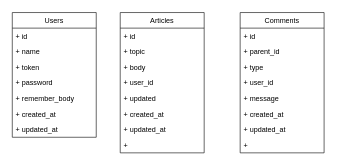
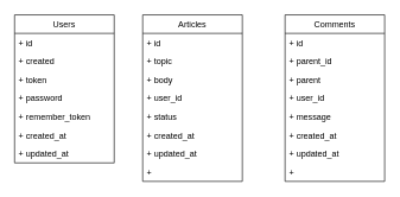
  <mxCell id="0" />
  <mxCell id="1" parent="0" />
  <mxCell id="2" value="Users" style="swimlane;fontStyle=0;childLayout=stackLayout;horizontal=1;startSize=26;fillColor=none;horizontalStack=0;resizeParent=1;resizeParentMax=0;resizeLast=0;collapsible=1;marginBottom=0;" vertex="1" parent="1"><mxGeometry x="20" y="20" width="140" height="208" as="geometry"><mxRectangle x="20" y="20" width="110" height="26" as="alternateBounds" /></mxGeometry></mxCell>
  <mxCell id="3" value="+ id" style="text;strokeColor=none;fillColor=none;align=left;verticalAlign=top;spacingLeft=4;spacingRight=4;overflow=hidden;rotatable=0;points=[[0,0.5],[1,0.5]];portConstraint=eastwest;" vertex="1" parent="2"><mxGeometry y="26" width="140" height="26" as="geometry" /></mxCell>
- <mxCell id="4" value="+ name" style="text;strokeColor=none;fillColor=none;align=left;verticalAlign=top;spacingLeft=4;spacingRight=4;overflow=hidden;rotatable=0;points=[[0,0.5],[1,0.5]];portConstraint=eastwest;" vertex="1" parent="2"><mxGeometry y="52" width="140" height="26" as="geometry" /></mxCell>
+ <mxCell id="4" value="+ created" style="text;strokeColor=none;fillColor=none;align=left;verticalAlign=top;spacingLeft=4;spacingRight=4;overflow=hidden;rotatable=0;points=[[0,0.5],[1,0.5]];portConstraint=eastwest;" vertex="1" parent="2"><mxGeometry y="52" width="140" height="26" as="geometry" /></mxCell>
  <mxCell id="5" value="+ token&#10;&#10;" style="text;strokeColor=none;fillColor=none;align=left;verticalAlign=top;spacingLeft=4;spacingRight=4;overflow=hidden;rotatable=0;points=[[0,0.5],[1,0.5]];portConstraint=eastwest;" vertex="1" parent="2"><mxGeometry y="78" width="140" height="26" as="geometry" /></mxCell>
  <mxCell id="6" value="+ password&#10;&#10;&#10;" style="text;strokeColor=none;fillColor=none;align=left;verticalAlign=top;spacingLeft=4;spacingRight=4;overflow=hidden;rotatable=0;points=[[0,0.5],[1,0.5]];portConstraint=eastwest;" vertex="1" parent="2"><mxGeometry y="104" width="140" height="26" as="geometry" /></mxCell>
- <mxCell id="7" value="+ remember_body" style="text;strokeColor=none;fillColor=none;align=left;verticalAlign=top;spacingLeft=4;spacingRight=4;overflow=hidden;rotatable=0;points=[[0,0.5],[1,0.5]];portConstraint=eastwest;" vertex="1" parent="2"><mxGeometry y="130" width="140" height="26" as="geometry" /></mxCell>
+ <mxCell id="7" value="+ remember_token" style="text;strokeColor=none;fillColor=none;align=left;verticalAlign=top;spacingLeft=4;spacingRight=4;overflow=hidden;rotatable=0;points=[[0,0.5],[1,0.5]];portConstraint=eastwest;" vertex="1" parent="2"><mxGeometry y="130" width="140" height="26" as="geometry" /></mxCell>
  <mxCell id="8" value="+ created_at" style="text;strokeColor=none;fillColor=none;align=left;verticalAlign=top;spacingLeft=4;spacingRight=4;overflow=hidden;rotatable=0;points=[[0,0.5],[1,0.5]];portConstraint=eastwest;" vertex="1" parent="2"><mxGeometry y="156" width="140" height="26" as="geometry" /></mxCell>
  <mxCell id="9" value="+ updated_at" style="text;strokeColor=none;fillColor=none;align=left;verticalAlign=top;spacingLeft=4;spacingRight=4;overflow=hidden;rotatable=0;points=[[0,0.5],[1,0.5]];portConstraint=eastwest;" vertex="1" parent="2"><mxGeometry y="182" width="140" height="26" as="geometry" /></mxCell>
  <mxCell id="10" value="Articles" style="swimlane;fontStyle=0;childLayout=stackLayout;horizontal=1;startSize=26;fillColor=none;horizontalStack=0;resizeParent=1;resizeParentMax=0;resizeLast=0;collapsible=1;marginBottom=0;" vertex="1" parent="1"><mxGeometry x="200" y="20" width="140" height="234" as="geometry" /></mxCell>
  <mxCell id="11" value="+ id" style="text;strokeColor=none;fillColor=none;align=left;verticalAlign=top;spacingLeft=4;spacingRight=4;overflow=hidden;rotatable=0;points=[[0,0.5],[1,0.5]];portConstraint=eastwest;" vertex="1" parent="10"><mxGeometry y="26" width="140" height="26" as="geometry" /></mxCell>
  <mxCell id="12" value="+ topic" style="text;strokeColor=none;fillColor=none;align=left;verticalAlign=top;spacingLeft=4;spacingRight=4;overflow=hidden;rotatable=0;points=[[0,0.5],[1,0.5]];portConstraint=eastwest;" vertex="1" parent="10"><mxGeometry y="52" width="140" height="26" as="geometry" /></mxCell>
  <mxCell id="13" value="+ body" style="text;strokeColor=none;fillColor=none;align=left;verticalAlign=top;spacingLeft=4;spacingRight=4;overflow=hidden;rotatable=0;points=[[0,0.5],[1,0.5]];portConstraint=eastwest;" vertex="1" parent="10"><mxGeometry y="78" width="140" height="26" as="geometry" /></mxCell>
  <mxCell id="14" value="+ user_id" style="text;strokeColor=none;fillColor=none;align=left;verticalAlign=top;spacingLeft=4;spacingRight=4;overflow=hidden;rotatable=0;points=[[0,0.5],[1,0.5]];portConstraint=eastwest;" vertex="1" parent="10"><mxGeometry y="104" width="140" height="26" as="geometry" /></mxCell>
- <mxCell id="15" value="+ updated" style="text;strokeColor=none;fillColor=none;align=left;verticalAlign=top;spacingLeft=4;spacingRight=4;overflow=hidden;rotatable=0;points=[[0,0.5],[1,0.5]];portConstraint=eastwest;" vertex="1" parent="10"><mxGeometry y="130" width="140" height="26" as="geometry" /></mxCell>
+ <mxCell id="15" value="+ status" style="text;strokeColor=none;fillColor=none;align=left;verticalAlign=top;spacingLeft=4;spacingRight=4;overflow=hidden;rotatable=0;points=[[0,0.5],[1,0.5]];portConstraint=eastwest;" vertex="1" parent="10"><mxGeometry y="130" width="140" height="26" as="geometry" /></mxCell>
  <mxCell id="16" value="+ created_at" style="text;strokeColor=none;fillColor=none;align=left;verticalAlign=top;spacingLeft=4;spacingRight=4;overflow=hidden;rotatable=0;points=[[0,0.5],[1,0.5]];portConstraint=eastwest;" vertex="1" parent="10"><mxGeometry y="156" width="140" height="26" as="geometry" /></mxCell>
  <mxCell id="17" value="+ updated_at" style="text;strokeColor=none;fillColor=none;align=left;verticalAlign=top;spacingLeft=4;spacingRight=4;overflow=hidden;rotatable=0;points=[[0,0.5],[1,0.5]];portConstraint=eastwest;" vertex="1" parent="10"><mxGeometry y="182" width="140" height="26" as="geometry" /></mxCell>
  <mxCell id="18" value="+" style="text;strokeColor=none;fillColor=none;align=left;verticalAlign=top;spacingLeft=4;spacingRight=4;overflow=hidden;rotatable=0;points=[[0,0.5],[1,0.5]];portConstraint=eastwest;" vertex="1" parent="10"><mxGeometry y="208" width="140" height="26" as="geometry" /></mxCell>
  <mxCell id="19" value="Comments" style="swimlane;fontStyle=0;childLayout=stackLayout;horizontal=1;startSize=26;fillColor=none;horizontalStack=0;resizeParent=1;resizeParentMax=0;resizeLast=0;collapsible=1;marginBottom=0;" vertex="1" parent="1"><mxGeometry x="400" y="20" width="140" height="234" as="geometry" /></mxCell>
  <mxCell id="20" value="+ id" style="text;strokeColor=none;fillColor=none;align=left;verticalAlign=top;spacingLeft=4;spacingRight=4;overflow=hidden;rotatable=0;points=[[0,0.5],[1,0.5]];portConstraint=eastwest;" vertex="1" parent="19"><mxGeometry y="26" width="140" height="26" as="geometry" /></mxCell>
  <mxCell id="21" value="+ parent_id" style="text;strokeColor=none;fillColor=none;align=left;verticalAlign=top;spacingLeft=4;spacingRight=4;overflow=hidden;rotatable=0;points=[[0,0.5],[1,0.5]];portConstraint=eastwest;" vertex="1" parent="19"><mxGeometry y="52" width="140" height="26" as="geometry" /></mxCell>
- <mxCell id="22" value="+ type" style="text;strokeColor=none;fillColor=none;align=left;verticalAlign=top;spacingLeft=4;spacingRight=4;overflow=hidden;rotatable=0;points=[[0,0.5],[1,0.5]];portConstraint=eastwest;" vertex="1" parent="19"><mxGeometry y="78" width="140" height="26" as="geometry" /></mxCell>
+ <mxCell id="22" value="+ parent" style="text;strokeColor=none;fillColor=none;align=left;verticalAlign=top;spacingLeft=4;spacingRight=4;overflow=hidden;rotatable=0;points=[[0,0.5],[1,0.5]];portConstraint=eastwest;" vertex="1" parent="19"><mxGeometry y="78" width="140" height="26" as="geometry" /></mxCell>
  <mxCell id="23" value="+ user_id" style="text;strokeColor=none;fillColor=none;align=left;verticalAlign=top;spacingLeft=4;spacingRight=4;overflow=hidden;rotatable=0;points=[[0,0.5],[1,0.5]];portConstraint=eastwest;" vertex="1" parent="19"><mxGeometry y="104" width="140" height="26" as="geometry" /></mxCell>
  <mxCell id="24" value="+ message" style="text;strokeColor=none;fillColor=none;align=left;verticalAlign=top;spacingLeft=4;spacingRight=4;overflow=hidden;rotatable=0;points=[[0,0.5],[1,0.5]];portConstraint=eastwest;" vertex="1" parent="19"><mxGeometry y="130" width="140" height="26" as="geometry" /></mxCell>
  <mxCell id="25" value="+ created_at" style="text;strokeColor=none;fillColor=none;align=left;verticalAlign=top;spacingLeft=4;spacingRight=4;overflow=hidden;rotatable=0;points=[[0,0.5],[1,0.5]];portConstraint=eastwest;" vertex="1" parent="19"><mxGeometry y="156" width="140" height="26" as="geometry" /></mxCell>
  <mxCell id="26" value="+ updated_at" style="text;strokeColor=none;fillColor=none;align=left;verticalAlign=top;spacingLeft=4;spacingRight=4;overflow=hidden;rotatable=0;points=[[0,0.5],[1,0.5]];portConstraint=eastwest;" vertex="1" parent="19"><mxGeometry y="182" width="140" height="26" as="geometry" /></mxCell>
  <mxCell id="27" value="+" style="text;strokeColor=none;fillColor=none;align=left;verticalAlign=top;spacingLeft=4;spacingRight=4;overflow=hidden;rotatable=0;points=[[0,0.5],[1,0.5]];portConstraint=eastwest;" vertex="1" parent="19"><mxGeometry y="208" width="140" height="26" as="geometry" /></mxCell>
